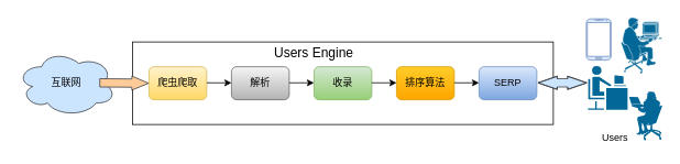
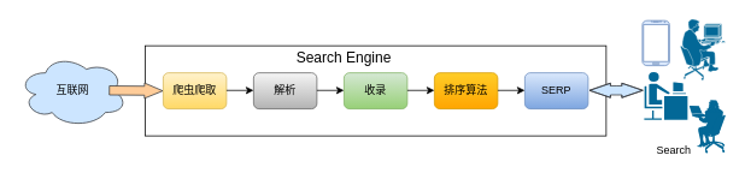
  <mxCell id="0" />
  <mxCell id="1" parent="0" />
  <mxCell id="2" value="互联网" style="ellipse;shape=cloud;whiteSpace=wrap;html=1;fillColor=#cce5ff;strokeColor=#36393d;" parent="1" vertex="1"><mxGeometry x="20" y="60" width="120" height="80" as="geometry" /></mxCell>
  <mxCell id="3" value="" style="rounded=0;whiteSpace=wrap;html=1;" parent="1" vertex="1"><mxGeometry x="160" y="50" width="510" height="100" as="geometry" /></mxCell>
  <mxCell id="4" value="" style="shape=mxgraph.cisco.people.androgenous_person;sketch=0;html=1;pointerEvents=1;dashed=0;fillColor=#036897;strokeColor=#ffffff;strokeWidth=2;verticalLabelPosition=bottom;verticalAlign=top;align=center;outlineConnect=0;" parent="1" vertex="1"><mxGeometry x="711" y="78" width="50" height="55" as="geometry" /></mxCell>
  <mxCell id="5" value="" style="shape=mxgraph.cisco.people.pc_man;sketch=0;html=1;pointerEvents=1;dashed=0;fillColor=#036897;strokeColor=#ffffff;strokeWidth=2;verticalLabelPosition=bottom;verticalAlign=top;align=center;outlineConnect=0;" parent="1" vertex="1"><mxGeometry x="752" y="20" width="50" height="69" as="geometry" /></mxCell>
  <mxCell id="6" value="" style="shape=mxgraph.cisco.people.sitting_woman;sketch=0;html=1;pointerEvents=1;dashed=0;fillColor=#036897;strokeColor=#ffffff;strokeWidth=2;verticalLabelPosition=bottom;verticalAlign=top;align=center;outlineConnect=0;" parent="1" vertex="1"><mxGeometry x="762" y="110" width="40" height="60" as="geometry" /></mxCell>
  <mxCell id="7" value="爬虫爬取" style="rounded=1;whiteSpace=wrap;html=1;fillColor=#fff2cc;strokeColor=#d6b656;gradientColor=#ffd966;" parent="1" vertex="1"><mxGeometry x="180" y="80" width="70" height="40" as="geometry" /></mxCell>
  <mxCell id="8" value="解析" style="rounded=1;whiteSpace=wrap;html=1;fillColor=#f5f5f5;strokeColor=#666666;gradientColor=#b3b3b3;" parent="1" vertex="1"><mxGeometry x="280" y="80" width="70" height="40" as="geometry" /></mxCell>
  <mxCell id="9" value="收录" style="rounded=1;whiteSpace=wrap;html=1;fillColor=#d5e8d4;strokeColor=#82b366;gradientColor=#97d077;" parent="1" vertex="1"><mxGeometry x="380" y="80" width="70" height="40" as="geometry" /></mxCell>
  <mxCell id="10" value="排序算法" style="rounded=1;whiteSpace=wrap;html=1;fillColor=#ffcd28;strokeColor=#d79b00;gradientColor=#ffa500;" parent="1" vertex="1"><mxGeometry x="480" y="80" width="70" height="40" as="geometry" /></mxCell>
  <mxCell id="11" value="SERP" style="rounded=1;whiteSpace=wrap;html=1;fillColor=#dae8fc;strokeColor=#6c8ebf;gradientColor=#7ea6e0;" parent="1" vertex="1"><mxGeometry x="580" y="80" width="70" height="40" as="geometry" /></mxCell>
  <mxCell id="12" value="" style="shape=flexArrow;endArrow=classic;startArrow=classic;html=1;rounded=0;endWidth=5;endSize=7.4;startWidth=5;startSize=7.4;fillColor=#cce5ff;strokeColor=#36393d;" parent="1" edge="1"><mxGeometry width="100" height="100" relative="1" as="geometry"><mxPoint x="651" y="99.5" as="sourcePoint" /><mxPoint x="711" y="99.5" as="targetPoint" /><Array as="points"><mxPoint x="681" y="99.5" /></Array></mxGeometry></mxCell>
  <mxCell id="13" value="" style="shape=flexArrow;endArrow=classic;html=1;rounded=0;endWidth=6;endSize=6.4;exitX=0.94;exitY=0.49;exitDx=0;exitDy=0;exitPerimeter=0;entryX=0;entryY=0.5;entryDx=0;entryDy=0;fillColor=#ffcc99;strokeColor=#36393d;" parent="1" target="7" edge="1"><mxGeometry width="50" height="50" relative="1" as="geometry"><mxPoint x="120" y="99.5" as="sourcePoint" /><mxPoint x="167.2" y="99.8" as="targetPoint" /></mxGeometry></mxCell>
  <mxCell id="14" value="" style="endArrow=classic;html=1;rounded=0;" parent="1" edge="1"><mxGeometry width="50" height="50" relative="1" as="geometry"><mxPoint x="250" y="99.5" as="sourcePoint" /><mxPoint x="280" y="99.5" as="targetPoint" /></mxGeometry></mxCell>
  <mxCell id="15" value="" style="endArrow=classic;html=1;rounded=0;" parent="1" edge="1"><mxGeometry width="50" height="50" relative="1" as="geometry"><mxPoint x="350" y="99.5" as="sourcePoint" /><mxPoint x="380" y="99.5" as="targetPoint" /></mxGeometry></mxCell>
  <mxCell id="16" value="" style="endArrow=classic;html=1;rounded=0;" parent="1" edge="1"><mxGeometry width="50" height="50" relative="1" as="geometry"><mxPoint x="450" y="99.5" as="sourcePoint" /><mxPoint x="480" y="99.5" as="targetPoint" /></mxGeometry></mxCell>
  <mxCell id="17" value="" style="endArrow=classic;html=1;rounded=0;" parent="1" edge="1"><mxGeometry width="50" height="50" relative="1" as="geometry"><mxPoint x="550" y="99.5" as="sourcePoint" /><mxPoint x="580" y="99.5" as="targetPoint" /></mxGeometry></mxCell>
  <mxCell id="18" value="" style="verticalLabelPosition=bottom;verticalAlign=top;html=1;shadow=0;dashed=0;strokeWidth=1;shape=mxgraph.android.phone2;strokeColor=#6c8ebf;fillColor=#dae8fc;fontSize=8;" parent="1" vertex="1"><mxGeometry x="710" y="22" width="30" height="50" as="geometry" /></mxCell>
- <mxCell id="19" value="Users" style="text;html=1;strokeColor=none;fillColor=none;align=center;verticalAlign=middle;whiteSpace=wrap;rounded=0;" parent="1" vertex="1"><mxGeometry x="715" y="156" width="60" height="20" as="geometry" /></mxCell>
- <mxCell id="20" value="Users Engine" style="text;html=1;strokeColor=none;fillColor=none;align=center;verticalAlign=middle;whiteSpace=wrap;rounded=0;fontSize=16;" vertex="1" parent="1"><mxGeometry x="320" y="48" width="120" height="30" as="geometry" /></mxCell>
+ <mxCell id="19" value="Search" style="text;html=1;strokeColor=none;fillColor=none;align=center;verticalAlign=middle;whiteSpace=wrap;rounded=0;" parent="1" vertex="1"><mxGeometry x="715" y="156" width="60" height="20" as="geometry" /></mxCell>
+ <mxCell id="20" value="Search Engine" style="text;html=1;strokeColor=none;fillColor=none;align=center;verticalAlign=middle;whiteSpace=wrap;rounded=0;fontSize=16;" vertex="1" parent="1"><mxGeometry x="320" y="48" width="120" height="30" as="geometry" /></mxCell>
